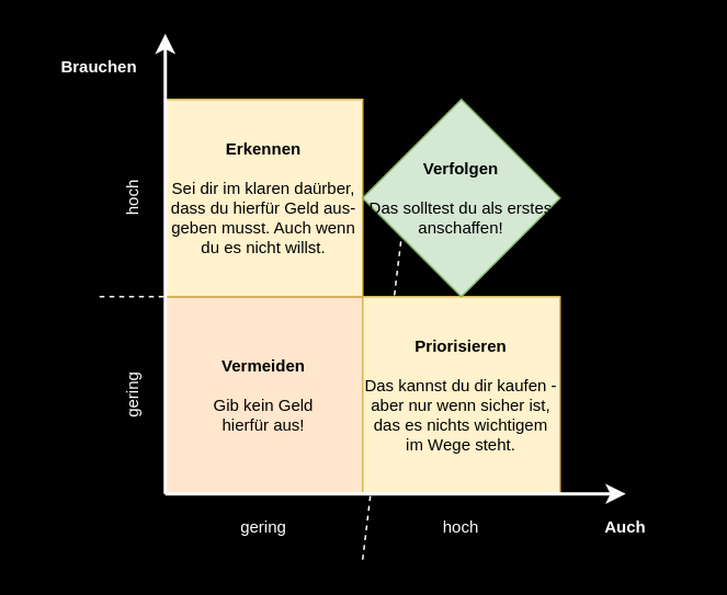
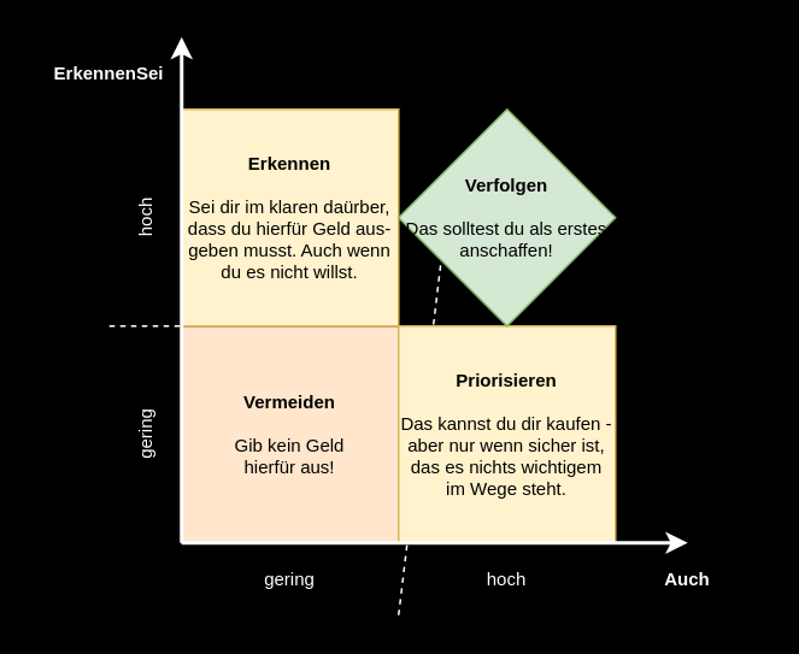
  <mxCell id="0" />
  <mxCell id="1" parent="0" />
  <mxCell id="2" value="" style="endArrow=none;dashed=1;html=1;strokeWidth=1;entryX=1;entryY=0;entryDx=0;entryDy=0;strokeColor=#FFFFFF;fontSize=10;" parent="1" target="12" edge="1"><mxGeometry width="50" height="50" relative="1" as="geometry"><mxPoint x="60" y="180" as="sourcePoint" /><mxPoint x="110" y="130" as="targetPoint" /></mxGeometry></mxCell>
  <mxCell id="3" value="" style="endArrow=none;dashed=1;html=1;strokeWidth=1;entryX=0;entryY=0;entryDx=0;entryDy=0;strokeColor=#FFFFFF;fontSize=10;" parent="1" target="13" edge="1"><mxGeometry width="50" height="50" relative="1" as="geometry"><mxPoint x="220" y="340" as="sourcePoint" /><mxPoint x="320" y="40" as="targetPoint" /></mxGeometry></mxCell>
  <mxCell id="4" value="gering" style="text;html=1;strokeColor=none;fillColor=none;align=center;verticalAlign=middle;whiteSpace=wrap;rounded=0;fontColor=#FFFFFF;fontSize=10;" parent="1" vertex="1"><mxGeometry x="100" y="300" width="120" height="40" as="geometry" /></mxCell>
  <mxCell id="5" value="hoch" style="text;html=1;strokeColor=none;fillColor=none;align=center;verticalAlign=middle;whiteSpace=wrap;rounded=0;fontColor=#FFFFFF;fontSize=10;" parent="1" vertex="1"><mxGeometry x="220" y="300" width="120" height="40" as="geometry" /></mxCell>
  <mxCell id="6" value="gering" style="text;html=1;strokeColor=none;fillColor=none;align=center;verticalAlign=middle;whiteSpace=wrap;rounded=0;horizontal=0;fontColor=#FFFFFF;fontSize=10;" parent="1" vertex="1"><mxGeometry x="60" y="180" width="40" height="120" as="geometry" /></mxCell>
  <mxCell id="7" value="hoch" style="text;html=1;strokeColor=none;fillColor=none;align=center;verticalAlign=middle;whiteSpace=wrap;rounded=0;horizontal=0;fontColor=#FFFFFF;fontSize=10;" parent="1" vertex="1"><mxGeometry x="60" y="60" width="40" height="120" as="geometry" /></mxCell>
  <mxCell id="8" value="&lt;b style=&quot;font-size: 10px;&quot;&gt;&lt;font style=&quot;font-size: 10px;&quot;&gt;Vermeiden&lt;/font&gt;&lt;/b&gt;&lt;br style=&quot;font-size: 10px;&quot;&gt;&lt;br style=&quot;font-size: 10px;&quot;&gt;Gib kein Geld&lt;br style=&quot;font-size: 10px;&quot;&gt;hierfür aus!" style="rounded=0;whiteSpace=wrap;html=1;fillColor=#ffe6cc;strokeColor=#b85450;fontSize=10;" parent="1" vertex="1"><mxGeometry x="100" y="180" width="120" height="120" as="geometry" /></mxCell>
  <mxCell id="9" value="&lt;b style=&quot;font-size: 10px;&quot;&gt;&lt;font style=&quot;font-size: 10px;&quot;&gt;Erkennen&lt;/font&gt;&lt;/b&gt;&lt;br style=&quot;font-size: 10px;&quot;&gt;&lt;br style=&quot;font-size: 10px;&quot;&gt;Sei dir im klaren daürber, dass du hierfür Geld aus-&lt;br style=&quot;font-size: 10px;&quot;&gt;geben musst. Auch wenn du es nicht willst." style="rounded=0;whiteSpace=wrap;html=1;fillColor=#fff2cc;strokeColor=#d6b656;fontSize=10;" parent="1" vertex="1"><mxGeometry x="100" y="60" width="120" height="120" as="geometry" /></mxCell>
  <mxCell id="10" value="Auch" style="text;html=1;strokeColor=none;fillColor=none;align=center;verticalAlign=middle;whiteSpace=wrap;rounded=0;fontColor=#FFFFFF;fontStyle=1;fontSize=10;" vertex="1" parent="1"><mxGeometry x="340" y="300" width="80" height="40" as="geometry" /></mxCell>
- <mxCell id="11" value="Brauchen" style="text;html=1;strokeColor=none;fillColor=none;align=center;verticalAlign=middle;whiteSpace=wrap;rounded=0;horizontal=1;fontColor=#FFFFFF;fontStyle=1;fontSize=10;" vertex="1" parent="1"><mxGeometry x="20" y="20" width="80" height="40" as="geometry" /></mxCell>
+ <mxCell id="11" value="ErkennenSei" style="text;html=1;strokeColor=none;fillColor=none;align=center;verticalAlign=middle;whiteSpace=wrap;rounded=0;horizontal=1;fontColor=#FFFFFF;fontStyle=1;fontSize=10;" vertex="1" parent="1"><mxGeometry x="20" y="20" width="80" height="40" as="geometry" /></mxCell>
  <mxCell id="12" value="&lt;b style=&quot;font-size: 10px;&quot;&gt;&lt;font style=&quot;font-size: 10px;&quot;&gt;Priorisieren&lt;/font&gt;&lt;/b&gt;&lt;br style=&quot;font-size: 10px;&quot;&gt;&lt;br style=&quot;font-size: 10px;&quot;&gt;Das kannst du dir kaufen - aber nur wenn sicher ist, das es nichts wichtigem im Wege steht." style="rounded=0;whiteSpace=wrap;html=1;fillColor=#fff2cc;strokeColor=#d6b656;fontSize=10;" parent="1" vertex="1"><mxGeometry x="220" y="180" width="120" height="120" as="geometry" /></mxCell>
  <mxCell id="13" value="&lt;span style=&quot;font-size: 10px;&quot;&gt;&lt;b style=&quot;font-size: 10px;&quot;&gt;Verfolgen&lt;br style=&quot;font-size: 10px;&quot;&gt;&lt;/b&gt;&lt;/span&gt;&lt;br style=&quot;font-size: 10px;&quot;&gt;Das solltest du als erstes anschaffen!" style="rhombus;whiteSpace=wrap;html=1;fillColor=#d5e8d4;strokeColor=#82b366;fontSize=10;" parent="1" vertex="1"><mxGeometry x="220" y="60" width="120" height="120" as="geometry" /></mxCell>
  <mxCell id="14" value="" style="endArrow=classic;html=1;strokeWidth=2;strokeColor=#FFFFFF;fontSize=10;" parent="1" edge="1"><mxGeometry width="50" height="50" relative="1" as="geometry"><mxPoint x="100" y="300" as="sourcePoint" /><mxPoint x="100" y="20" as="targetPoint" /></mxGeometry></mxCell>
  <mxCell id="15" value="" style="endArrow=classic;html=1;strokeWidth=2;strokeColor=#FFFFFF;fontSize=10;" parent="1" edge="1"><mxGeometry width="50" height="50" relative="1" as="geometry"><mxPoint x="100" y="300" as="sourcePoint" /><mxPoint x="380" y="300" as="targetPoint" /></mxGeometry></mxCell>
